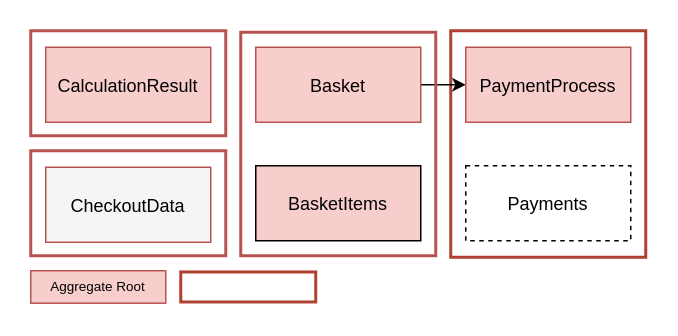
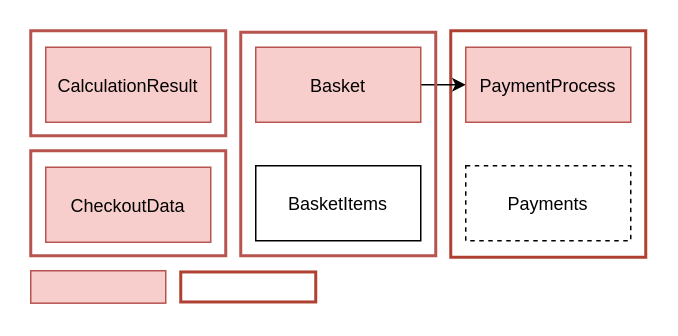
  <mxCell id="0" />
  <mxCell id="1" parent="0" />
  <mxCell id="2" value="" style="rounded=0;whiteSpace=wrap;html=1;fillColor=none;strokeColor=#ae4132;strokeWidth=2;" vertex="1" parent="1"><mxGeometry x="300" y="20" width="130" height="151" as="geometry" /></mxCell>
  <mxCell id="3" style="edgeStyle=orthogonalEdgeStyle;rounded=0;orthogonalLoop=1;jettySize=auto;html=1;fontColor=#000000;strokeColor=#000000;" edge="1" parent="1" source="4" target="7"><mxGeometry relative="1" as="geometry" /></mxCell>
  <mxCell id="4" value="Basket" style="strokeColor=#b85450;fillColor=#f8cecc;" vertex="1" parent="1"><mxGeometry x="170" y="31" width="110" height="50" as="geometry" /></mxCell>
  <mxCell id="5" value="CalculationResult" style="strokeColor=#b85450;fillColor=#f8cecc;" vertex="1" parent="1"><mxGeometry x="30" y="31" width="110" height="50" as="geometry" /></mxCell>
- <mxCell id="6" value="BasketItems" style="strokeColor=#000000;fillColor=#f8cecc;fontColor=#000000;" vertex="1" parent="1"><mxGeometry x="170" y="110" width="110" height="50" as="geometry" /></mxCell>
+ <mxCell id="6" value="BasketItems" style="strokeColor=#000000;fillColor=#FFFFFF;fontColor=#000000;" vertex="1" parent="1"><mxGeometry x="170" y="110" width="110" height="50" as="geometry" /></mxCell>
  <mxCell id="7" value="PaymentProcess" style="strokeColor=#b85450;fillColor=#f8cecc;" vertex="1" parent="1"><mxGeometry x="310" y="31" width="110" height="50" as="geometry" /></mxCell>
  <mxCell id="8" value="Payments" style="strokeColor=#000000;fillColor=#FFFFFF;fontColor=#000000;dashed=1;" vertex="1" parent="1"><mxGeometry x="310" y="110" width="110" height="50" as="geometry" /></mxCell>
  <mxCell id="9" value="" style="strokeColor=#b85450;fillColor=#f8cecc;" vertex="1" parent="1"><mxGeometry x="20" y="180" width="90" height="21.62" as="geometry" /></mxCell>
- <mxCell id="10" value="Aggregate Root" style="text;strokeColor=none;fillColor=none;align=center;verticalAlign=middle;rounded=0;fontColor=#000000;fontSize=9;" vertex="1" parent="1"><mxGeometry x="30" y="183.56" width="70" height="14.5" as="geometry" /></mxCell>
  <mxCell id="11" value="" style="rounded=0;whiteSpace=wrap;html=1;fillColor=none;strokeColor=#ae4132;strokeWidth=2;" vertex="1" parent="1"><mxGeometry x="120" y="180.81" width="90" height="20" as="geometry" /></mxCell>
  <mxCell id="12" value="" style="endArrow=none;html=1;rounded=0;fontSize=9;fontColor=#000000;fillColor=#f8cecc;strokeColor=#b85450;strokeWidth=2;" edge="1" parent="1"><mxGeometry width="50" height="50" relative="1" as="geometry"><mxPoint x="160" y="90" as="sourcePoint" /><mxPoint x="160" y="110" as="targetPoint" /><Array as="points"><mxPoint x="160" y="30" /><mxPoint x="160" y="90" /><mxPoint x="160" y="170" /><mxPoint x="290" y="170" /><mxPoint x="290" y="21" /><mxPoint x="160" y="21" /></Array></mxGeometry></mxCell>
  <mxCell id="13" value="" style="endArrow=none;html=1;rounded=0;fontSize=9;fontColor=#000000;strokeWidth=2;fillColor=#f8cecc;strokeColor=#b85450;" edge="1" parent="1"><mxGeometry width="50" height="50" relative="1" as="geometry"><mxPoint x="60" y="20" as="sourcePoint" /><mxPoint x="140" y="20" as="targetPoint" /><Array as="points"><mxPoint x="150" y="20" /><mxPoint x="150" y="90" /><mxPoint x="20" y="90" /><mxPoint x="20" y="20" /></Array></mxGeometry></mxCell>
- <mxCell id="14" value="CheckoutData" style="strokeColor=#b85450;fillColor=#f5f5f5;" vertex="1" parent="1"><mxGeometry x="30" y="111" width="110" height="50" as="geometry" /></mxCell>
+ <mxCell id="14" value="CheckoutData" style="strokeColor=#b85450;fillColor=#f8cecc;" vertex="1" parent="1"><mxGeometry x="30" y="111" width="110" height="50" as="geometry" /></mxCell>
  <mxCell id="15" value="" style="endArrow=none;html=1;rounded=0;fontSize=9;fontColor=#000000;strokeWidth=2;fillColor=#f8cecc;strokeColor=#b85450;" edge="1" parent="1"><mxGeometry width="50" height="50" relative="1" as="geometry"><mxPoint x="60" y="100" as="sourcePoint" /><mxPoint x="140" y="100" as="targetPoint" /><Array as="points"><mxPoint x="150" y="100" /><mxPoint x="150" y="170" /><mxPoint x="20" y="170" /><mxPoint x="20" y="100" /></Array></mxGeometry></mxCell>
